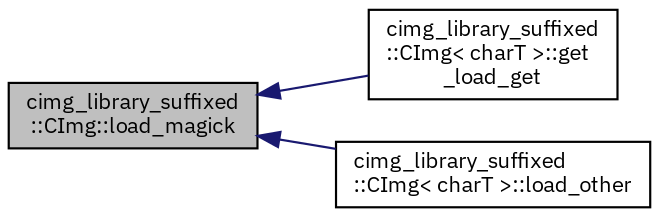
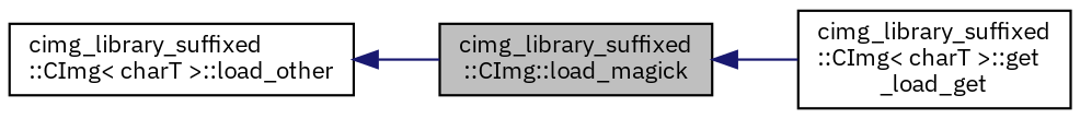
  digraph {
    fontname="IBM Plex Sans"
    rankdir=LR
    node [color=black fillcolor=white fontname="IBM Plex Sans" fontsize=10 shape=record style=filled]
    edge [color=midnightblue dir=back fontname="IBM Plex Sans" fontsize=10 labelfontname=Helvetica labelfontsize=10 style=solid]
    n1 [fillcolor=grey75 fontcolor=black height=0.2 label="cimg_library_suffixed\l::CImg::load_magick" width=0.4]
    n2 [height=0.2 label="cimg_library_suffixed\l::CImg\< charT \>::get\l_load_get" width=0.4]
    n3 [height=0.2 label="cimg_library_suffixed\l::CImg\< charT \>::load_other" width=0.4]
    n1 -> n2
-   n1 -> n3
+   n3 -> n1
  }
